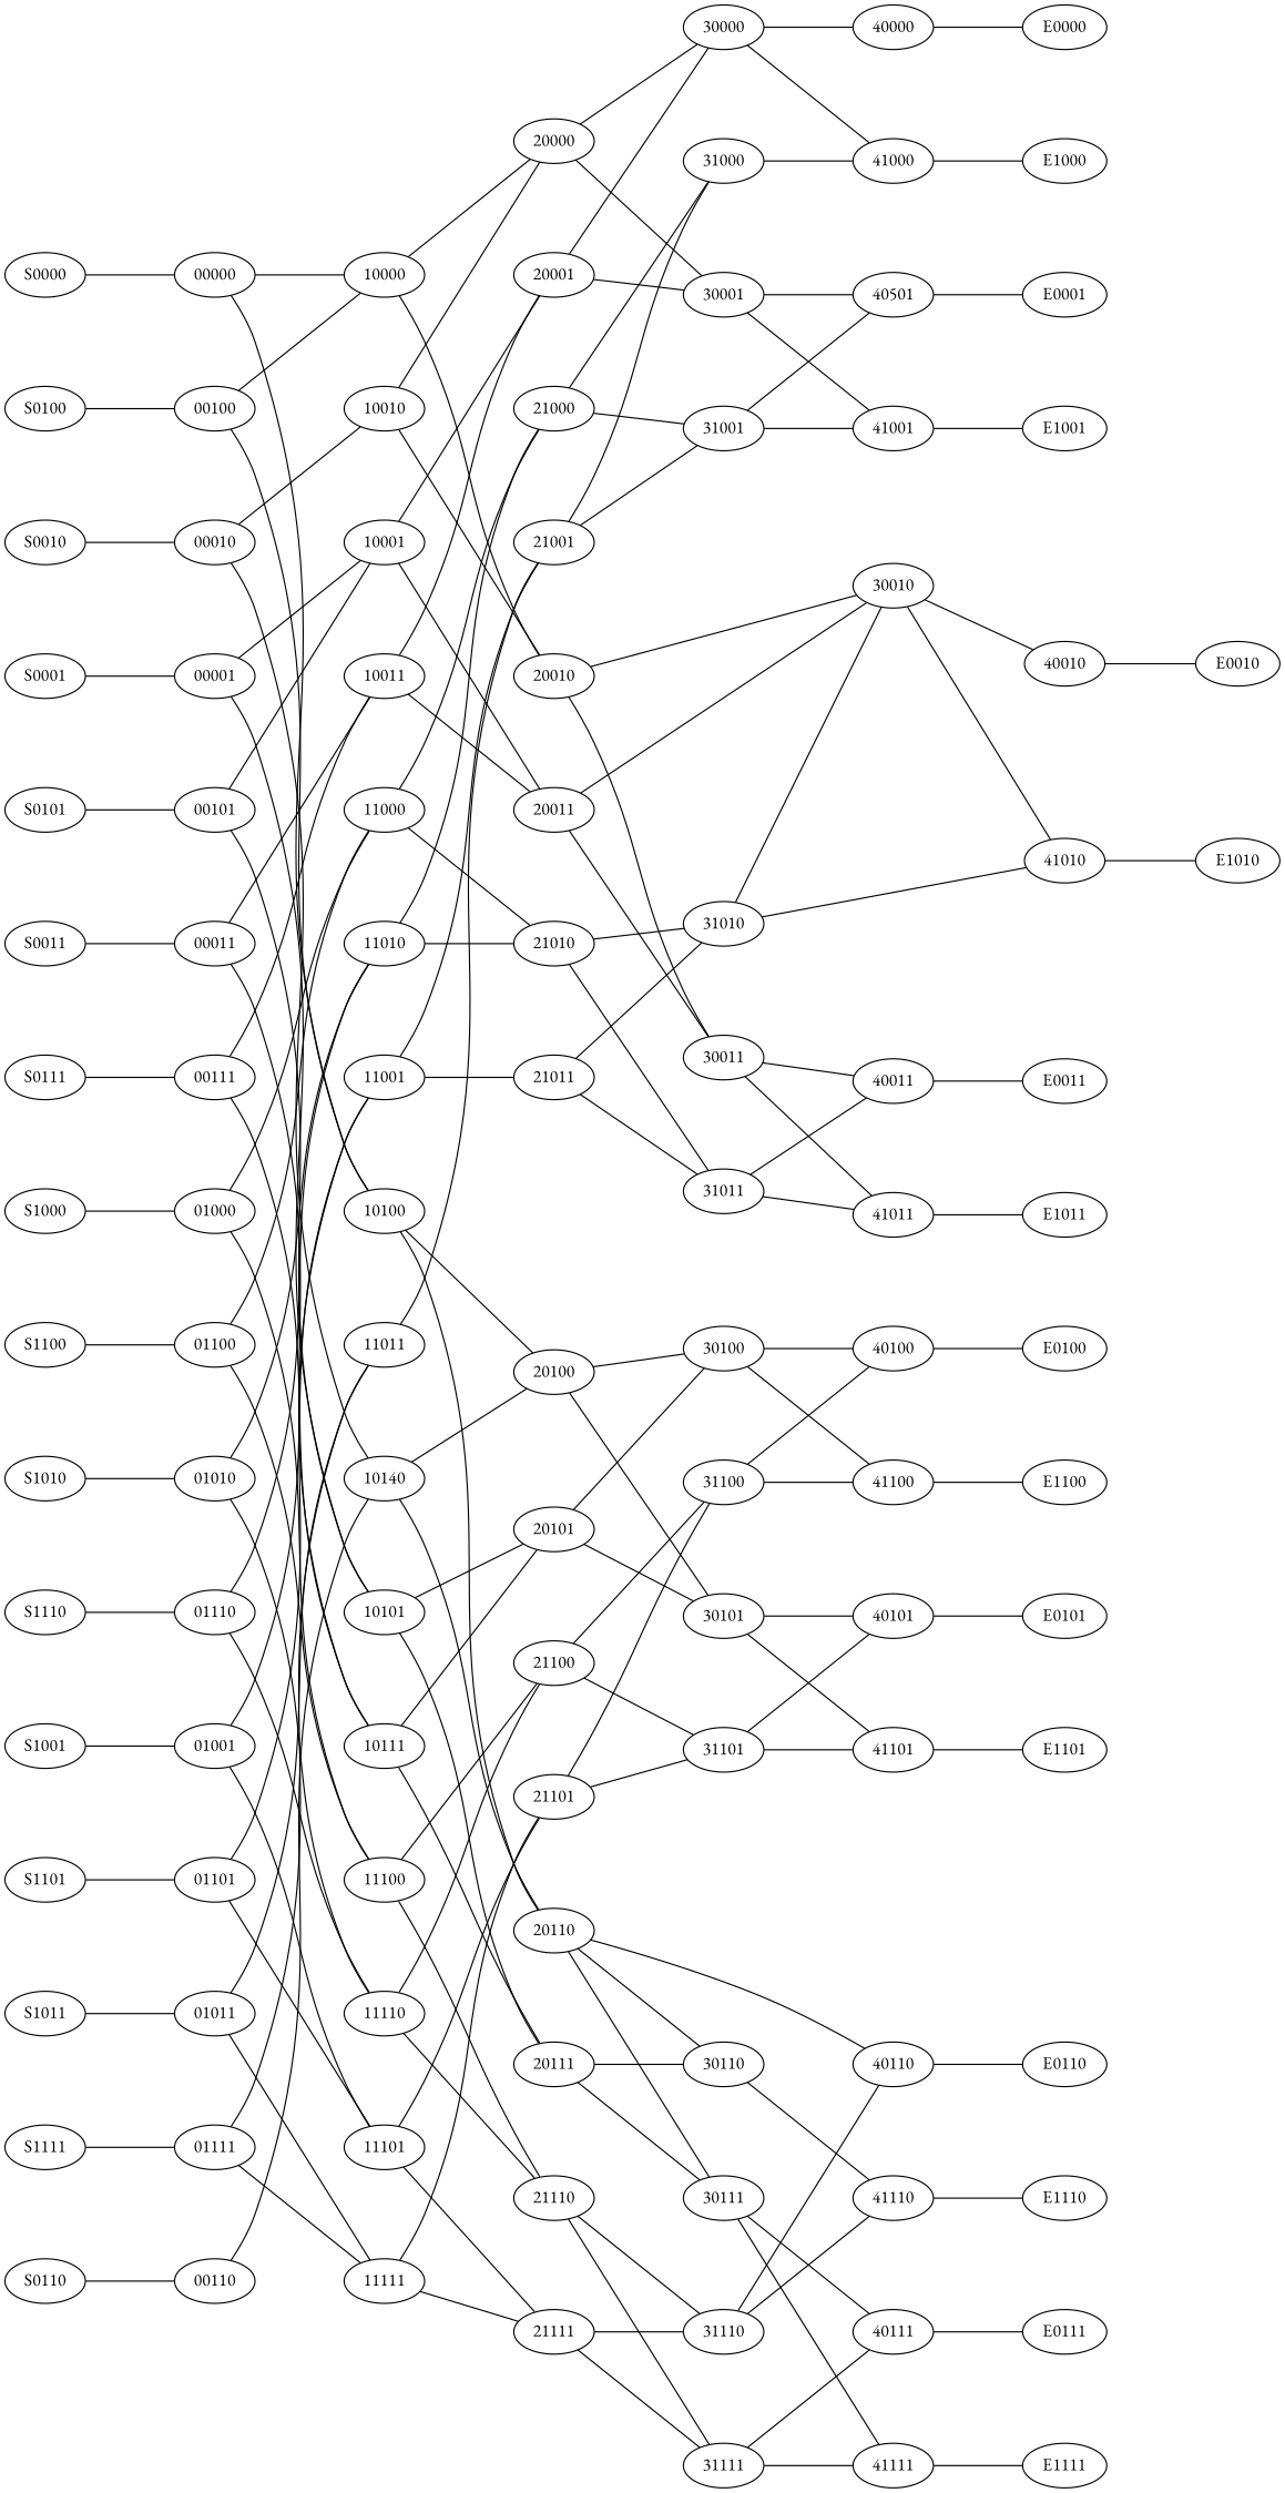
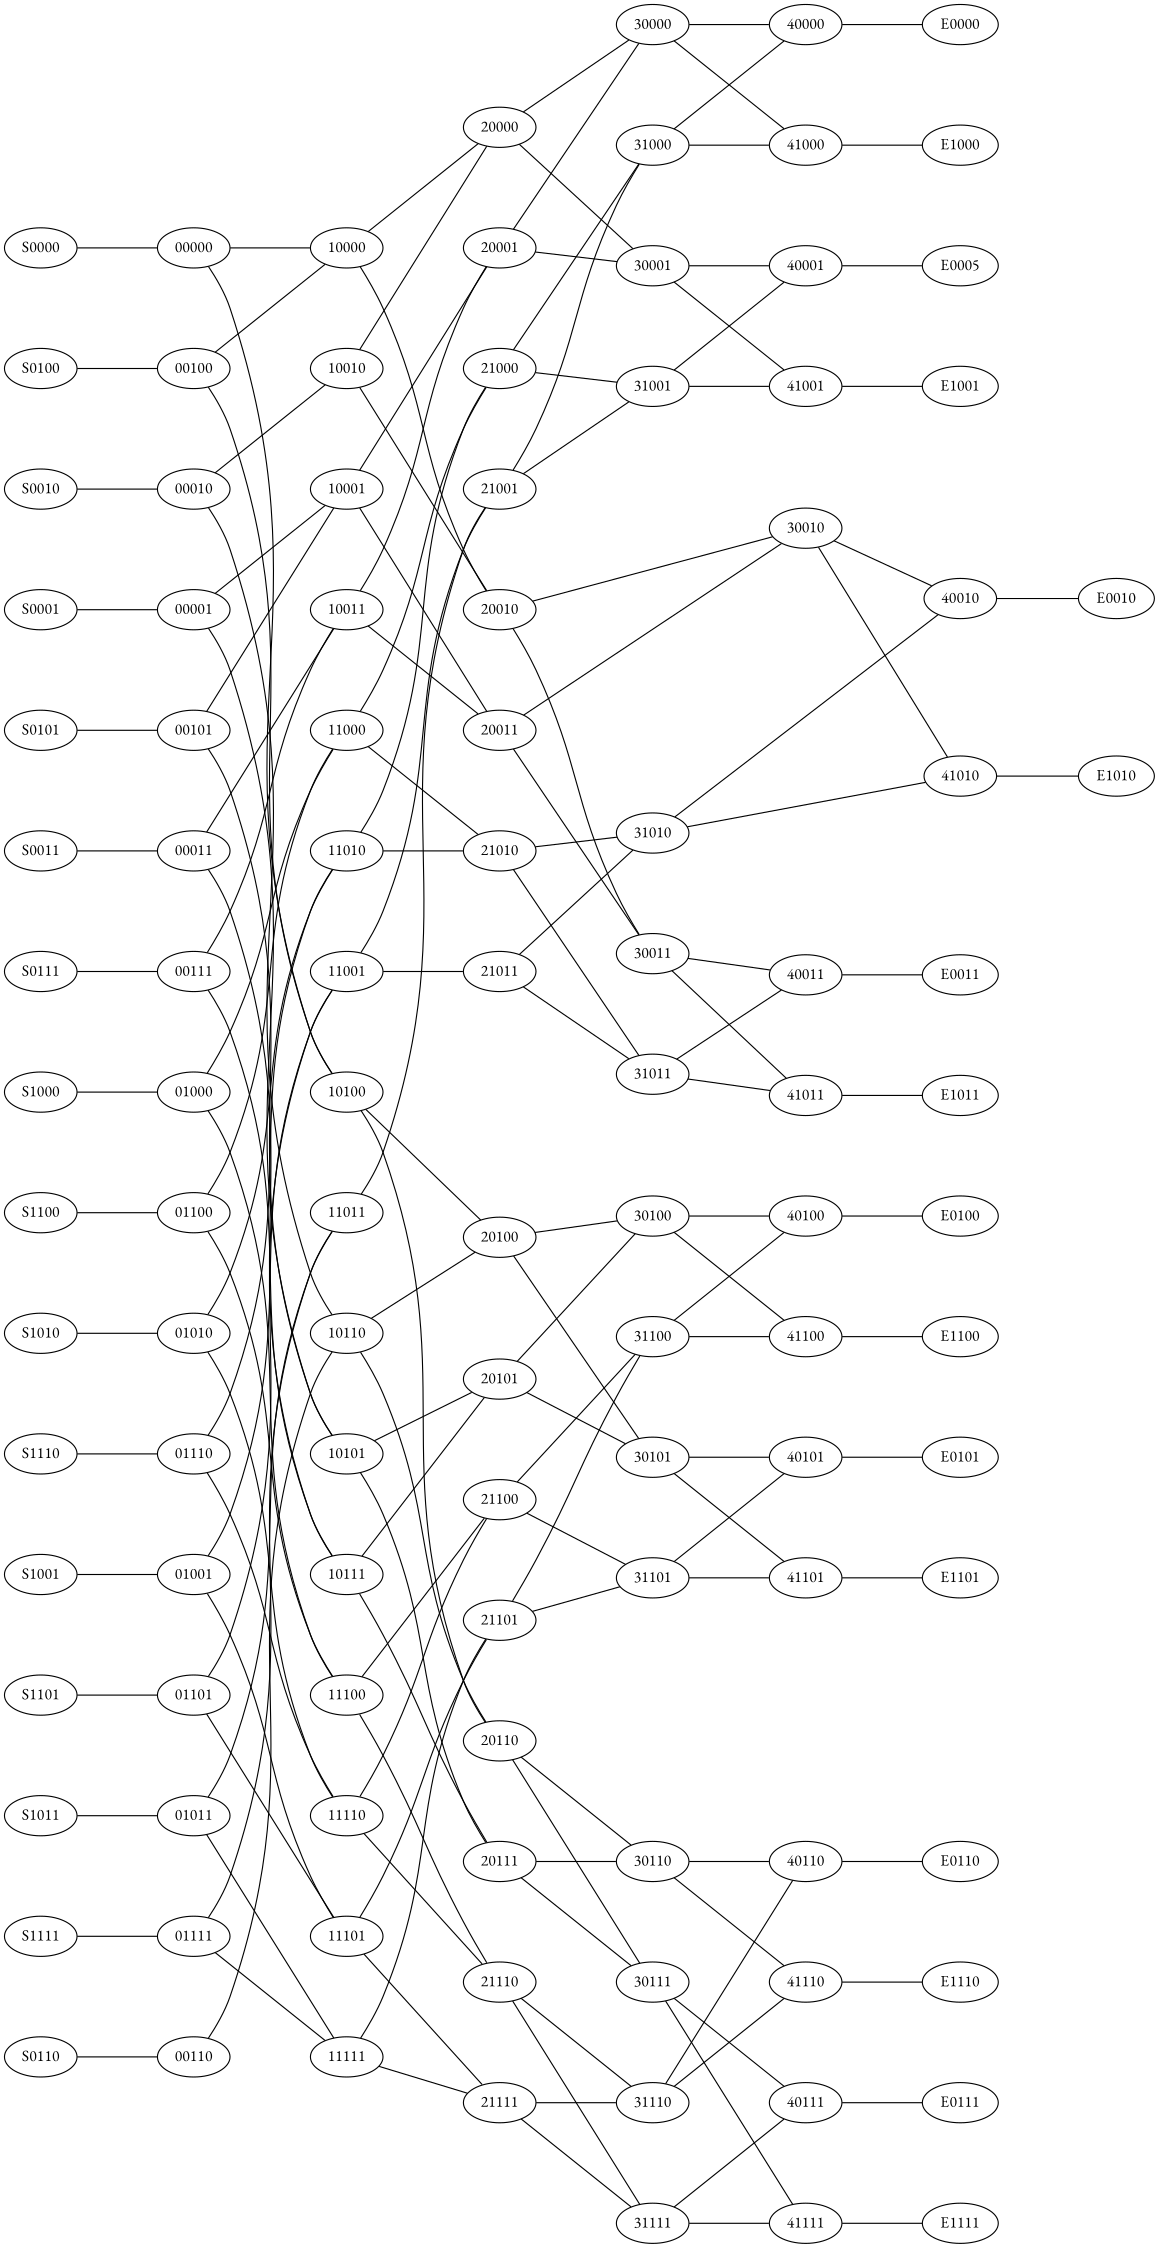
  strict graph {
    fontname="EB Garamond"
    nodesep=1
    rankdir=LR
    ranksep=1
    node [fontname="EB Garamond"]
    edge [fontname="EB Garamond"]
    S0000
    00000
    10000
    10100
    20000
    20010
    20100
    20110
    30000
    30001
    30010
    30011
    40000
    41000
-   40001 [label=40501]
+   40001
    41001
    E0000
    E1000
    S0001
    00001
    10001
    10101
    20001
    20011
    20101
    20111
-   E0001
+   E0001 [label=E0005]
    E1001
    S0010
    00010
    10010
-   10110 [label=10140]
+   10110
    40010
    41010
    40011
    41011
    E0010
    E1010
    S0011
    00011
    10011
    10111
    E0011
    E1011
    S0100
    00100
    30100
    30101
    30110
    30111
    40100
    41100
    40101
    41101
    E0100
    E1100
    S0101
    00101
    E0101
    E1101
    S0110
    00110
    40110
    41110
    40111
    41111
    E0110
    E1110
    S0111
    00111
    E0111
    E1111
    S1000
    01000
    11000
    11100
    21000
    21010
    21100
    21110
    31000
    31001
    31010
    31011
    S1001
    01001
    11001
    11101
    21001
    21011
    21101
    21111
    S1010
    01010
    11010
    11110
    S1011
    01011
    11011
    11111
    S1100
    01100
    31100
    31101
    31110
    31111
    S1101
    01101
    S1110
    01110
    S1111
    01111
    S0000 -- 00000
    00000 -- 10000
    00000 -- 10100
    10000 -- 20000
    10000 -- 20010
    10100 -- 20100
    10100 -- 20110
    20000 -- 30000
    20000 -- 30001
    20010 -- 30010
    20010 -- 30011
    20100 -- 30100
    20100 -- 30101
    20110 -- 30110
    20110 -- 30111
    30000 -- 40000
    30000 -- 41000
    30001 -- 40001
    30001 -- 41001
    30010 -- 40010
    30010 -- 41010
    30011 -- 40011
    30011 -- 41011
    40000 -- E0000
    41000 -- E1000
    40001 -- E0001
    41001 -- E1001
    S0001 -- 00001
    00001 -- 10001
    00001 -- 10101
    10001 -- 20001
    10001 -- 20011
    10101 -- 20101
    10101 -- 20111
    20001 -- 30000
    20001 -- 30001
    20011 -- 30010
    20011 -- 30011
    20101 -- 30100
    20101 -- 30101
    20111 -- 30110
    20111 -- 30111
    S0010 -- 00010
    00010 -- 10010
    00010 -- 10110
    10010 -- 20000
    10010 -- 20010
    10110 -- 20100
    10110 -- 20110
    40010 -- E0010
    41010 -- E1010
    40011 -- E0011
    41011 -- E1011
    S0011 -- 00011
    00011 -- 10011
    00011 -- 10111
    10011 -- 20001
    10011 -- 20011
    10111 -- 20101
    10111 -- 20111
    S0100 -- 00100
    00100 -- 10000
    00100 -- 10100
    30100 -- 40100
    30100 -- 41100
    30101 -- 40101
    30101 -- 41101
-   20110 -- 40110
+   30110 -- 40110
    30110 -- 41110
    30111 -- 40111
    30111 -- 41111
    40100 -- E0100
    41100 -- E1100
    40101 -- E0101
    41101 -- E1101
    S0101 -- 00101
    00101 -- 10001
    00101 -- 10101
    S0110 -- 00110
    00110 -- 10110
    40110 -- E0110
    41110 -- E1110
    40111 -- E0111
    41111 -- E1111
    S0111 -- 00111
    00111 -- 10011
    00111 -- 10111
    S1000 -- 01000
    01000 -- 11000
    01000 -- 11100
    11000 -- 21000
    11000 -- 21010
    11100 -- 21100
    11100 -- 21110
    21000 -- 31000
    21000 -- 31001
    21010 -- 31010
    21010 -- 31011
    21100 -- 31100
    21100 -- 31101
    21110 -- 31110
    21110 -- 31111
+   31000 -- 40000
    31000 -- 41000
    31001 -- 40001
    31001 -- 41001
-   31010 -- 30010
+   31010 -- 40010
    31010 -- 41010
    31011 -- 40011
    31011 -- 41011
    S1001 -- 01001
    01001 -- 11001
    01001 -- 11101
    11001 -- 21001
    11001 -- 21011
    11101 -- 21101
    11101 -- 21111
    21001 -- 31000
    21001 -- 31001
    21011 -- 31010
    21011 -- 31011
    21101 -- 31100
    21101 -- 31101
    21111 -- 31110
    21111 -- 31111
    S1010 -- 01010
    01010 -- 11010
    01010 -- 11110
    11010 -- 21000
    11010 -- 21010
    11110 -- 21100
    11110 -- 21110
    S1011 -- 01011
    01011 -- 11011
    01011 -- 11111
    11011 -- 21001
    11111 -- 21101
    11111 -- 21111
    S1100 -- 01100
    01100 -- 11000
    01100 -- 11100
    31100 -- 40100
    31100 -- 41100
    31101 -- 40101
    31101 -- 41101
    31110 -- 40110
    31110 -- 41110
    31111 -- 40111
    31111 -- 41111
    S1101 -- 01101
    01101 -- 11001
    01101 -- 11101
    S1110 -- 01110
    01110 -- 11010
    01110 -- 11110
    S1111 -- 01111
    01111 -- 11011
    01111 -- 11111
  }
